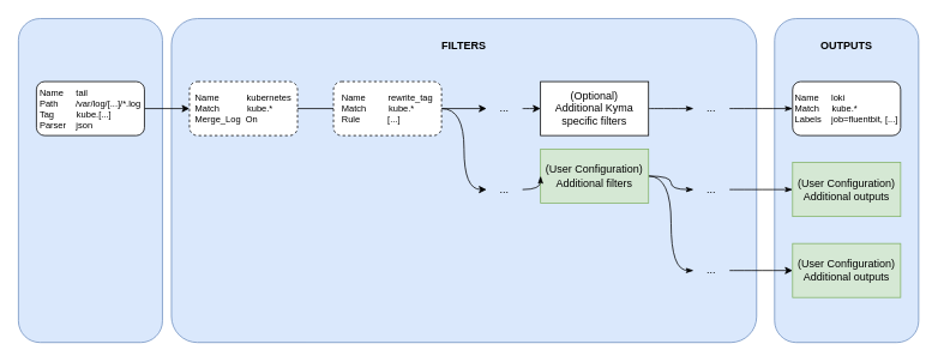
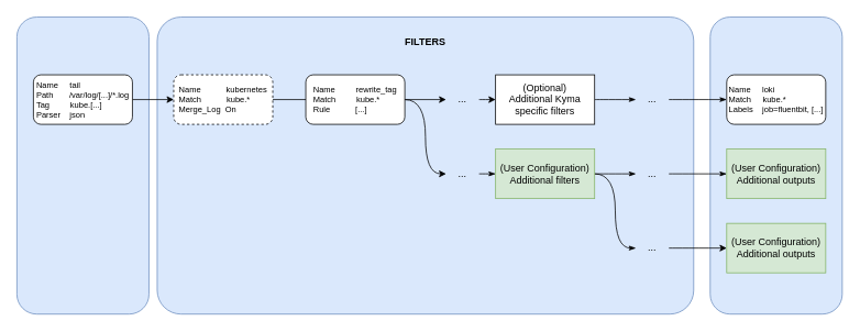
  <mxCell id="0" />
  <mxCell id="1" parent="0" />
  <mxCell id="2" value="" style="rounded=1;whiteSpace=wrap;html=1;fillColor=#dae8fc;strokeColor=#6c8ebf;" vertex="1" parent="1"><mxGeometry x="860" y="20" width="160" height="360" as="geometry" /></mxCell>
  <mxCell id="3" value="" style="rounded=1;whiteSpace=wrap;html=1;comic=0;treeMoving=0;glass=0;autosize=0;arcSize=8;fillColor=#dae8fc;strokeColor=#6c8ebf;" vertex="1" parent="1"><mxGeometry x="190" y="20" width="650" height="360" as="geometry" /></mxCell>
  <mxCell id="4" value="" style="rounded=1;whiteSpace=wrap;html=1;fillColor=#dae8fc;strokeColor=#6c8ebf;" vertex="1" parent="1"><mxGeometry x="20" y="20" width="160" height="360" as="geometry" /></mxCell>
  <mxCell id="5" style="edgeStyle=orthogonalEdgeStyle;rounded=0;orthogonalLoop=1;jettySize=auto;html=1;exitX=1;exitY=0.5;exitDx=0;exitDy=0;entryX=0;entryY=0.5;entryDx=0;entryDy=0;" edge="1" parent="1" source="6" target="8"><mxGeometry relative="1" as="geometry" /></mxCell>
  <mxCell id="6" value="&lt;div style=&quot;text-align: justify ; font-size: 10px&quot;&gt;&lt;font style=&quot;font-size: 10px&quot;&gt;Name&amp;nbsp; &amp;nbsp; &amp;nbsp;tail&lt;/font&gt;&lt;/div&gt;&lt;div style=&quot;text-align: justify ; font-size: 10px&quot;&gt;&lt;font style=&quot;font-size: 10px&quot;&gt;Path&amp;nbsp; &amp;nbsp; &amp;nbsp; &amp;nbsp;/var/log/[...]/*.log&lt;/font&gt;&lt;/div&gt;&lt;div style=&quot;text-align: justify ; font-size: 10px&quot;&gt;&lt;font style=&quot;font-size: 10px&quot;&gt;Tag&amp;nbsp; &amp;nbsp; &amp;nbsp; &amp;nbsp; &amp;nbsp;kube.[...]&lt;/font&gt;&lt;/div&gt;&lt;div style=&quot;text-align: justify ; font-size: 10px&quot;&gt;&lt;font style=&quot;font-size: 10px&quot;&gt;Parser&amp;nbsp; &amp;nbsp; json&amp;nbsp;&lt;/font&gt;&lt;/div&gt;" style="rounded=1;whiteSpace=wrap;html=1;" vertex="1" parent="1"><mxGeometry x="40" y="90" width="120" height="60" as="geometry" /></mxCell>
  <mxCell id="7" style="edgeStyle=orthogonalEdgeStyle;rounded=0;orthogonalLoop=1;jettySize=auto;html=1;exitX=1;exitY=0.5;exitDx=0;exitDy=0;entryX=0;entryY=0.5;entryDx=0;entryDy=0;endArrow=none;" edge="1" parent="1" source="8" target="11"><mxGeometry relative="1" as="geometry" /></mxCell>
  <mxCell id="8" value="&lt;div style=&quot;text-align: justify ; font-size: 10px&quot;&gt;&lt;font style=&quot;font-size: 10px&quot;&gt;Name&amp;nbsp; &amp;nbsp; &amp;nbsp; &amp;nbsp; &amp;nbsp; &amp;nbsp;kubernetes&lt;/font&gt;&lt;/div&gt;&lt;div style=&quot;text-align: justify ; font-size: 10px&quot;&gt;&lt;font style=&quot;font-size: 10px&quot;&gt;Match&amp;nbsp; &amp;nbsp; &amp;nbsp; &amp;nbsp; &amp;nbsp; &amp;nbsp;kube.*&lt;/font&gt;&lt;/div&gt;&lt;div style=&quot;text-align: justify ; font-size: 10px&quot;&gt;&lt;font style=&quot;font-size: 10px&quot;&gt;Merge_Log&amp;nbsp; On&lt;/font&gt;&lt;/div&gt;" style="rounded=1;whiteSpace=wrap;html=1;dashed=1;" vertex="1" parent="1"><mxGeometry x="210" y="90" width="120" height="60" as="geometry" /></mxCell>
  <mxCell id="9" style="edgeStyle=orthogonalEdgeStyle;rounded=0;orthogonalLoop=1;jettySize=auto;html=1;exitX=1;exitY=0.5;exitDx=0;exitDy=0;entryX=0;entryY=0.5;entryDx=0;entryDy=0;" edge="1" parent="1" source="11" target="21"><mxGeometry relative="1" as="geometry"><mxPoint x="540" y="120" as="targetPoint" /></mxGeometry></mxCell>
  <mxCell id="10" style="edgeStyle=orthogonalEdgeStyle;orthogonalLoop=1;jettySize=auto;html=1;exitX=1;exitY=0.5;exitDx=0;exitDy=0;curved=1;entryX=0;entryY=0.5;entryDx=0;entryDy=0;" edge="1" parent="1" source="11" target="19"><mxGeometry relative="1" as="geometry"><mxPoint x="570" y="210" as="targetPoint" /></mxGeometry></mxCell>
- <mxCell id="11" value="&lt;div style=&quot;text-align: justify ; font-size: 10px&quot;&gt;&lt;font style=&quot;font-size: 10px&quot;&gt;Name&amp;nbsp; &amp;nbsp; &amp;nbsp; &amp;nbsp; &amp;nbsp;rewrite_tag&lt;/font&gt;&lt;/div&gt;&lt;div style=&quot;text-align: justify ; font-size: 10px&quot;&gt;&lt;font style=&quot;font-size: 10px&quot;&gt;Match&amp;nbsp; &amp;nbsp; &amp;nbsp; &amp;nbsp; &amp;nbsp;kube.*&lt;/font&gt;&lt;/div&gt;&lt;div style=&quot;text-align: justify ; font-size: 10px&quot;&gt;&lt;font style=&quot;font-size: 10px&quot;&gt;Rule&amp;nbsp; &amp;nbsp; &amp;nbsp; &amp;nbsp; &amp;nbsp; &amp;nbsp;[...]&lt;/font&gt;&lt;/div&gt;" style="rounded=1;whiteSpace=wrap;html=1;dashed=1;" vertex="1" parent="1"><mxGeometry x="370" y="90" width="120" height="60" as="geometry" /></mxCell>
+ <mxCell id="11" value="&lt;div style=&quot;text-align: justify ; font-size: 10px&quot;&gt;&lt;font style=&quot;font-size: 10px&quot;&gt;Name&amp;nbsp; &amp;nbsp; &amp;nbsp; &amp;nbsp; &amp;nbsp;rewrite_tag&lt;/font&gt;&lt;/div&gt;&lt;div style=&quot;text-align: justify ; font-size: 10px&quot;&gt;&lt;font style=&quot;font-size: 10px&quot;&gt;Match&amp;nbsp; &amp;nbsp; &amp;nbsp; &amp;nbsp; &amp;nbsp;kube.*&lt;/font&gt;&lt;/div&gt;&lt;div style=&quot;text-align: justify ; font-size: 10px&quot;&gt;&lt;font style=&quot;font-size: 10px&quot;&gt;Rule&amp;nbsp; &amp;nbsp; &amp;nbsp; &amp;nbsp; &amp;nbsp; &amp;nbsp;[...]&lt;/font&gt;&lt;/div&gt;" style="rounded=1;whiteSpace=wrap;html=1;" vertex="1" parent="1"><mxGeometry x="370" y="90" width="120" height="60" as="geometry" /></mxCell>
  <mxCell id="12" style="edgeStyle=orthogonalEdgeStyle;curved=1;orthogonalLoop=1;jettySize=auto;html=1;exitX=1;exitY=0.5;exitDx=0;exitDy=0;entryX=0;entryY=0.5;entryDx=0;entryDy=0;endArrow=classicThin;endFill=1;" edge="1" parent="1" source="13" target="23"><mxGeometry relative="1" as="geometry" /></mxCell>
  <mxCell id="13" value="(Optional)&lt;br&gt;Additional Kyma specific filters" style="rounded=0;whiteSpace=wrap;html=1;" vertex="1" parent="1"><mxGeometry x="600" y="90" width="120" height="60" as="geometry" /></mxCell>
  <mxCell id="14" value="&lt;div style=&quot;text-align: justify ; font-size: 10px&quot;&gt;&lt;font style=&quot;font-size: 10px&quot;&gt;Name&amp;nbsp; &amp;nbsp; &amp;nbsp;loki&lt;/font&gt;&lt;/div&gt;&lt;div style=&quot;text-align: justify ; font-size: 10px&quot;&gt;&lt;font style=&quot;font-size: 10px&quot;&gt;Match&amp;nbsp; &amp;nbsp; &amp;nbsp;kube.*&lt;/font&gt;&lt;/div&gt;&lt;div style=&quot;text-align: justify ; font-size: 10px&quot;&gt;&lt;font style=&quot;font-size: 10px&quot;&gt;Labels&amp;nbsp; &amp;nbsp; job=fluentbit, [...]&lt;/font&gt;&lt;/div&gt;" style="rounded=1;whiteSpace=wrap;html=1;" vertex="1" parent="1"><mxGeometry x="880" y="90" width="120" height="60" as="geometry" /></mxCell>
  <mxCell id="15" style="edgeStyle=orthogonalEdgeStyle;curved=1;orthogonalLoop=1;jettySize=auto;html=1;exitX=1;exitY=0.5;exitDx=0;exitDy=0;entryX=0;entryY=0.5;entryDx=0;entryDy=0;endArrow=classicThin;endFill=1;" edge="1" parent="1" source="17" target="29"><mxGeometry relative="1" as="geometry" /></mxCell>
  <mxCell id="16" style="edgeStyle=orthogonalEdgeStyle;curved=1;orthogonalLoop=1;jettySize=auto;html=1;exitX=1;exitY=0.5;exitDx=0;exitDy=0;entryX=0;entryY=0.5;entryDx=0;entryDy=0;endArrow=classicThin;endFill=1;" edge="1" parent="1" source="17" target="25"><mxGeometry relative="1" as="geometry" /></mxCell>
- <mxCell id="17" value="(User Configuration)&lt;br&gt;Additional filters" style="rounded=0;whiteSpace=wrap;html=1;fillColor=#d5e8d4;strokeColor=#82b366;" vertex="1" parent="1"><mxGeometry x="600" y="165" width="120" height="60" as="geometry" /></mxCell>
+ <mxCell id="17" value="(User Configuration)&lt;br&gt;Additional filters" style="rounded=0;whiteSpace=wrap;html=1;fillColor=#d5e8d4;strokeColor=#82b366;" vertex="1" parent="1"><mxGeometry x="600" y="180" width="120" height="60" as="geometry" /></mxCell>
  <mxCell id="18" style="edgeStyle=orthogonalEdgeStyle;curved=1;orthogonalLoop=1;jettySize=auto;html=1;exitX=1;exitY=0.5;exitDx=0;exitDy=0;entryX=0;entryY=0.5;entryDx=0;entryDy=0;endArrow=classicThin;endFill=1;" edge="1" parent="1" source="19" target="17"><mxGeometry relative="1" as="geometry" /></mxCell>
  <mxCell id="19" value="..." style="text;html=1;strokeColor=none;fillColor=none;align=center;verticalAlign=middle;whiteSpace=wrap;rounded=0;" vertex="1" parent="1"><mxGeometry x="540" y="200" width="40" height="20" as="geometry" /></mxCell>
  <mxCell id="20" style="edgeStyle=orthogonalEdgeStyle;curved=1;orthogonalLoop=1;jettySize=auto;html=1;exitX=1;exitY=0.5;exitDx=0;exitDy=0;entryX=0;entryY=0.5;entryDx=0;entryDy=0;endArrow=classic;endFill=1;" edge="1" parent="1" source="21" target="13"><mxGeometry relative="1" as="geometry" /></mxCell>
  <mxCell id="21" value="..." style="text;html=1;strokeColor=none;fillColor=none;align=center;verticalAlign=middle;whiteSpace=wrap;rounded=0;" vertex="1" parent="1"><mxGeometry x="540" y="110" width="40" height="20" as="geometry" /></mxCell>
  <mxCell id="22" style="edgeStyle=orthogonalEdgeStyle;curved=1;orthogonalLoop=1;jettySize=auto;html=1;exitX=1;exitY=0.5;exitDx=0;exitDy=0;entryX=0;entryY=0.5;entryDx=0;entryDy=0;endArrow=classicThin;endFill=1;" edge="1" parent="1" source="23" target="14"><mxGeometry relative="1" as="geometry" /></mxCell>
  <mxCell id="23" value="..." style="text;html=1;strokeColor=none;fillColor=none;align=center;verticalAlign=middle;whiteSpace=wrap;rounded=0;" vertex="1" parent="1"><mxGeometry x="770" y="110" width="40" height="20" as="geometry" /></mxCell>
  <mxCell id="24" style="edgeStyle=orthogonalEdgeStyle;curved=1;orthogonalLoop=1;jettySize=auto;html=1;exitX=1;exitY=0.5;exitDx=0;exitDy=0;entryX=0;entryY=0.5;entryDx=0;entryDy=0;endArrow=classicThin;endFill=1;" edge="1" parent="1" source="25" target="26"><mxGeometry relative="1" as="geometry" /></mxCell>
  <mxCell id="25" value="..." style="text;html=1;strokeColor=none;fillColor=none;align=center;verticalAlign=middle;whiteSpace=wrap;rounded=0;" vertex="1" parent="1"><mxGeometry x="770" y="200" width="40" height="20" as="geometry" /></mxCell>
  <mxCell id="26" value="(User Configuration)&lt;br&gt;Additional outputs" style="rounded=0;whiteSpace=wrap;html=1;fillColor=#d5e8d4;strokeColor=#82b366;" vertex="1" parent="1"><mxGeometry x="880" y="180" width="120" height="60" as="geometry" /></mxCell>
  <mxCell id="27" value="&lt;span&gt;(User Configuration)&lt;/span&gt;&lt;br&gt;&lt;span&gt;Additional outputs&lt;/span&gt;" style="rounded=0;whiteSpace=wrap;html=1;fillColor=#d5e8d4;strokeColor=#82b366;" vertex="1" parent="1"><mxGeometry x="880" y="270" width="120" height="60" as="geometry" /></mxCell>
  <mxCell id="28" style="edgeStyle=orthogonalEdgeStyle;curved=1;orthogonalLoop=1;jettySize=auto;html=1;exitX=1;exitY=0.5;exitDx=0;exitDy=0;entryX=0;entryY=0.5;entryDx=0;entryDy=0;" edge="1" parent="1" source="29" target="27"><mxGeometry relative="1" as="geometry" /></mxCell>
  <mxCell id="29" value="..." style="text;html=1;strokeColor=none;fillColor=none;align=center;verticalAlign=middle;whiteSpace=wrap;rounded=0;" vertex="1" parent="1"><mxGeometry x="770" y="290" width="40" height="20" as="geometry" /></mxCell>
  <mxCell id="30" value="FILTERS" style="text;html=1;strokeColor=none;fillColor=none;align=center;verticalAlign=middle;whiteSpace=wrap;rounded=0;glass=0;comic=0;fontStyle=1" vertex="1" parent="1"><mxGeometry x="455" y="30" width="120" height="40" as="geometry" /></mxCell>
- <mxCell id="31" value="OUTPUTS" style="text;html=1;strokeColor=none;fillColor=none;align=center;verticalAlign=middle;whiteSpace=wrap;rounded=0;glass=0;comic=0;fontStyle=1" vertex="1" parent="1"><mxGeometry x="880" y="30" width="120" height="40" as="geometry" /></mxCell>
